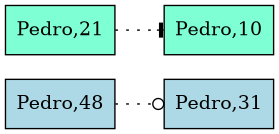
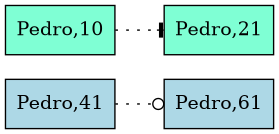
  digraph {
    rankdir=LR
    node [fillcolor=lightblue shape=box style=filled]
    edge [style=dotted]
-   "Pedro,41" [label="Pedro,48"]
-   "Pedro,31"
+   "Pedro,41"
+   "Pedro,31" [label="Pedro,61"]
    "Pedro,21" [fillcolor=aquamarine]
    "Pedro,10" [fillcolor=aquamarine]
    "Pedro,41" -> "Pedro,31" [arrowhead=odot]
-   "Pedro,21" -> "Pedro,10" [arrowhead=tee]
+   "Pedro,10" -> "Pedro,21" [arrowhead=tee]
  }
